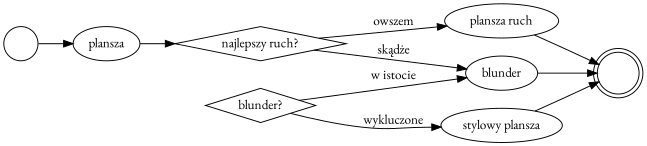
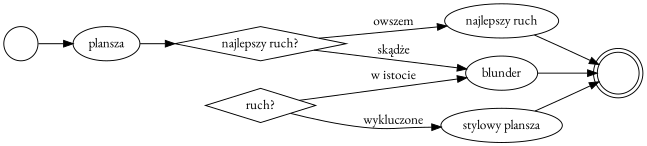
  digraph {
    fontname="EB Garamond"
    rankdir=LR
    node [fontname="EB Garamond"]
    edge [fontname="EB Garamond"]
    " " [shape=circle]
    plansza
    "najlepszy ruch?" [shape=diamond]
-   "najlepszy ruch" [label="plansza ruch"]
+   "najlepszy ruch"
    blunder
    "  " [shape=doublecircle]
-   "blunder?" [shape=diamond]
+   "blunder?" [shape=diamond label="ruch?"]
    n8 [label="stylowy plansza"]
    " " -> plansza
    plansza -> "najlepszy ruch?"
    "najlepszy ruch?" -> "najlepszy ruch" [label=owszem]
    "najlepszy ruch?" -> blunder [label="skądże"]
    "najlepszy ruch" -> "  "
    blunder -> "  "
    "blunder?" -> blunder [label="w istocie"]
    "blunder?" -> n8 [label=wykluczone]
    n8 -> "  "
  }
